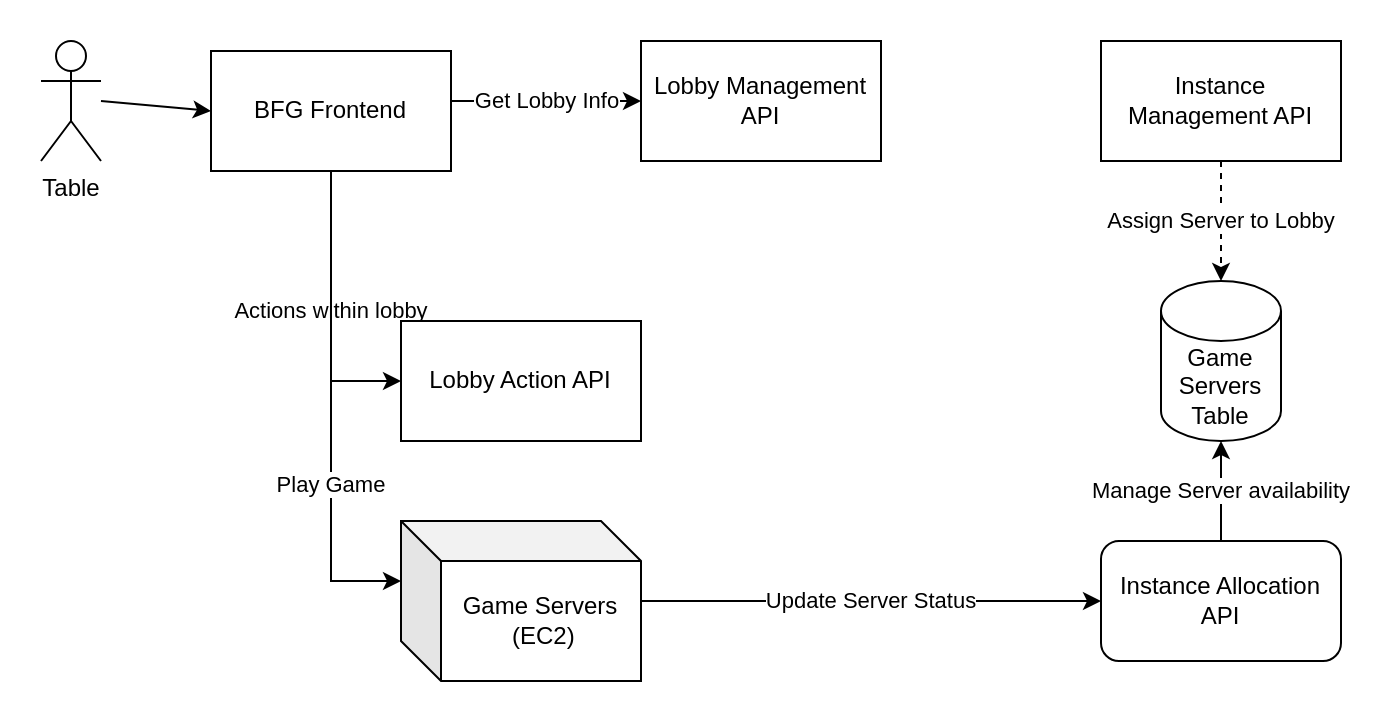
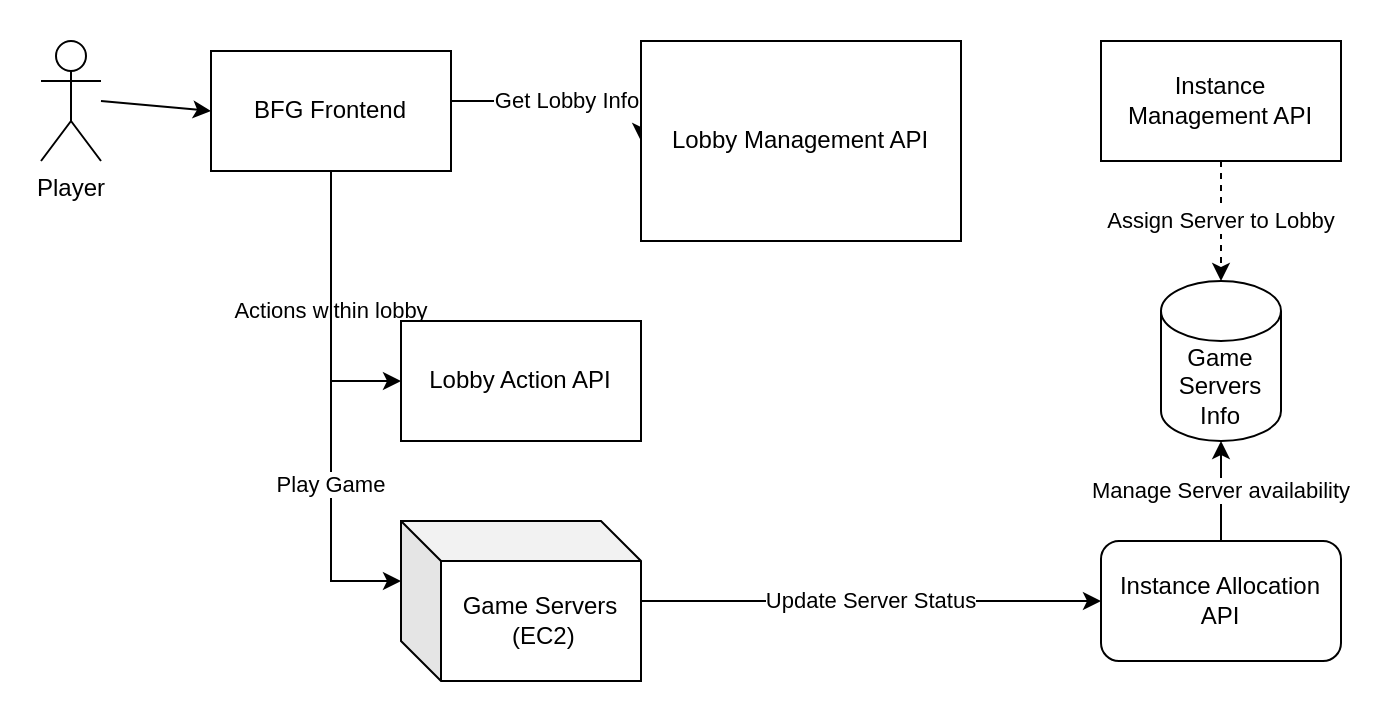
  <mxCell id="0" />
  <mxCell id="1" parent="0" />
- <mxCell id="2" value="&lt;div&gt;Table&lt;/div&gt;" style="shape=umlActor;verticalLabelPosition=bottom;verticalAlign=top;html=1;outlineConnect=0;" vertex="1" parent="1"><mxGeometry x="20" y="20" width="30" height="60" as="geometry" /></mxCell>
+ <mxCell id="2" value="&lt;div&gt;Player&lt;/div&gt;" style="shape=umlActor;verticalLabelPosition=bottom;verticalAlign=top;html=1;outlineConnect=0;" vertex="1" parent="1"><mxGeometry x="20" y="20" width="30" height="60" as="geometry" /></mxCell>
  <mxCell id="3" value="&lt;div&gt;Get Lobby Info&lt;/div&gt;" style="edgeStyle=orthogonalEdgeStyle;rounded=0;orthogonalLoop=1;jettySize=auto;html=1;entryX=0;entryY=0.5;entryDx=0;entryDy=0;" edge="1" parent="1" source="5" target="7"><mxGeometry relative="1" as="geometry"><Array as="points"><mxPoint x="280" y="50" /><mxPoint x="280" y="50" /></Array></mxGeometry></mxCell>
  <mxCell id="4" value="&lt;div&gt;Actions within lobby&lt;/div&gt;" style="edgeStyle=orthogonalEdgeStyle;rounded=0;orthogonalLoop=1;jettySize=auto;html=1;entryX=0;entryY=0.5;entryDx=0;entryDy=0;" edge="1" parent="1" source="5" target="8"><mxGeometry relative="1" as="geometry" /></mxCell>
  <mxCell id="5" value="&lt;div&gt;BFG Frontend&lt;/div&gt;" style="rounded=0;whiteSpace=wrap;html=1;" vertex="1" parent="1"><mxGeometry x="105" y="25" width="120" height="60" as="geometry" /></mxCell>
  <mxCell id="6" value="" style="endArrow=classic;html=1;rounded=0;entryX=0;entryY=0.5;entryDx=0;entryDy=0;" edge="1" parent="1" target="5"><mxGeometry width="50" height="50" relative="1" as="geometry"><mxPoint x="50" y="50" as="sourcePoint" /><mxPoint x="100" y="0" as="targetPoint" /></mxGeometry></mxCell>
- <mxCell id="7" value="Lobby Management API" style="rounded=0;whiteSpace=wrap;html=1;" vertex="1" parent="1"><mxGeometry x="320" y="20" width="120" height="60" as="geometry" /></mxCell>
+ <mxCell id="7" value="Lobby Management API" style="rounded=0;whiteSpace=wrap;html=1;" vertex="1" parent="1"><mxGeometry x="320" y="20" width="160" height="100" as="geometry" /></mxCell>
  <mxCell id="8" value="&lt;div&gt;Lobby Action API&lt;/div&gt;" style="rounded=0;whiteSpace=wrap;html=1;" vertex="1" parent="1"><mxGeometry x="200" y="160" width="120" height="60" as="geometry" /></mxCell>
  <mxCell id="9" value="Instance Management API" style="rounded=0;whiteSpace=wrap;html=1;" vertex="1" parent="1"><mxGeometry x="550" y="20" width="120" height="60" as="geometry" /></mxCell>
  <mxCell id="10" value="Instance Allocation API" style="whiteSpace=wrap;html=1;rounded=1;" vertex="1" parent="1"><mxGeometry x="550" y="270" width="120" height="60" as="geometry" /></mxCell>
  <mxCell id="11" value="&lt;div&gt;Update Server Status&lt;/div&gt;" style="edgeStyle=orthogonalEdgeStyle;rounded=0;orthogonalLoop=1;jettySize=auto;html=1;entryX=0;entryY=0.5;entryDx=0;entryDy=0;" edge="1" parent="1" source="12" target="10"><mxGeometry relative="1" as="geometry" /></mxCell>
  <mxCell id="12" value="&lt;div&gt;Game Servers&lt;/div&gt;&lt;div&gt;&amp;nbsp;(EC2)&lt;/div&gt;" style="shape=cube;whiteSpace=wrap;html=1;boundedLbl=1;backgroundOutline=1;darkOpacity=0.05;darkOpacity2=0.1;" vertex="1" parent="1"><mxGeometry x="200" y="260" width="120" height="80" as="geometry" /></mxCell>
- <mxCell id="13" value="Game Servers Table" style="shape=cylinder3;whiteSpace=wrap;html=1;boundedLbl=1;backgroundOutline=1;size=15;" vertex="1" parent="1"><mxGeometry x="580" y="140" width="60" height="80" as="geometry" /></mxCell>
+ <mxCell id="13" value="Game Servers Info" style="shape=cylinder3;whiteSpace=wrap;html=1;boundedLbl=1;backgroundOutline=1;size=15;" vertex="1" parent="1"><mxGeometry x="580" y="140" width="60" height="80" as="geometry" /></mxCell>
  <mxCell id="14" value="&lt;div&gt;Assign Server to Lobby&lt;/div&gt;" style="edgeStyle=orthogonalEdgeStyle;rounded=0;orthogonalLoop=1;jettySize=auto;html=1;entryX=0.5;entryY=0;entryDx=0;entryDy=0;entryPerimeter=0;dashed=1;" edge="1" parent="1" source="9" target="13"><mxGeometry relative="1" as="geometry" /></mxCell>
  <mxCell id="15" value="Manage Server availability" style="edgeStyle=orthogonalEdgeStyle;rounded=0;orthogonalLoop=1;jettySize=auto;html=1;entryX=0.5;entryY=1;entryDx=0;entryDy=0;entryPerimeter=0;" edge="1" parent="1" source="10" target="13"><mxGeometry relative="1" as="geometry" /></mxCell>
  <mxCell id="16" value="Play Game" style="edgeStyle=orthogonalEdgeStyle;rounded=0;orthogonalLoop=1;jettySize=auto;html=1;entryX=0;entryY=0;entryDx=0;entryDy=30;entryPerimeter=0;" edge="1" parent="1" source="5" target="12"><mxGeometry x="0.308" relative="1" as="geometry"><mxPoint as="offset" /></mxGeometry></mxCell>
